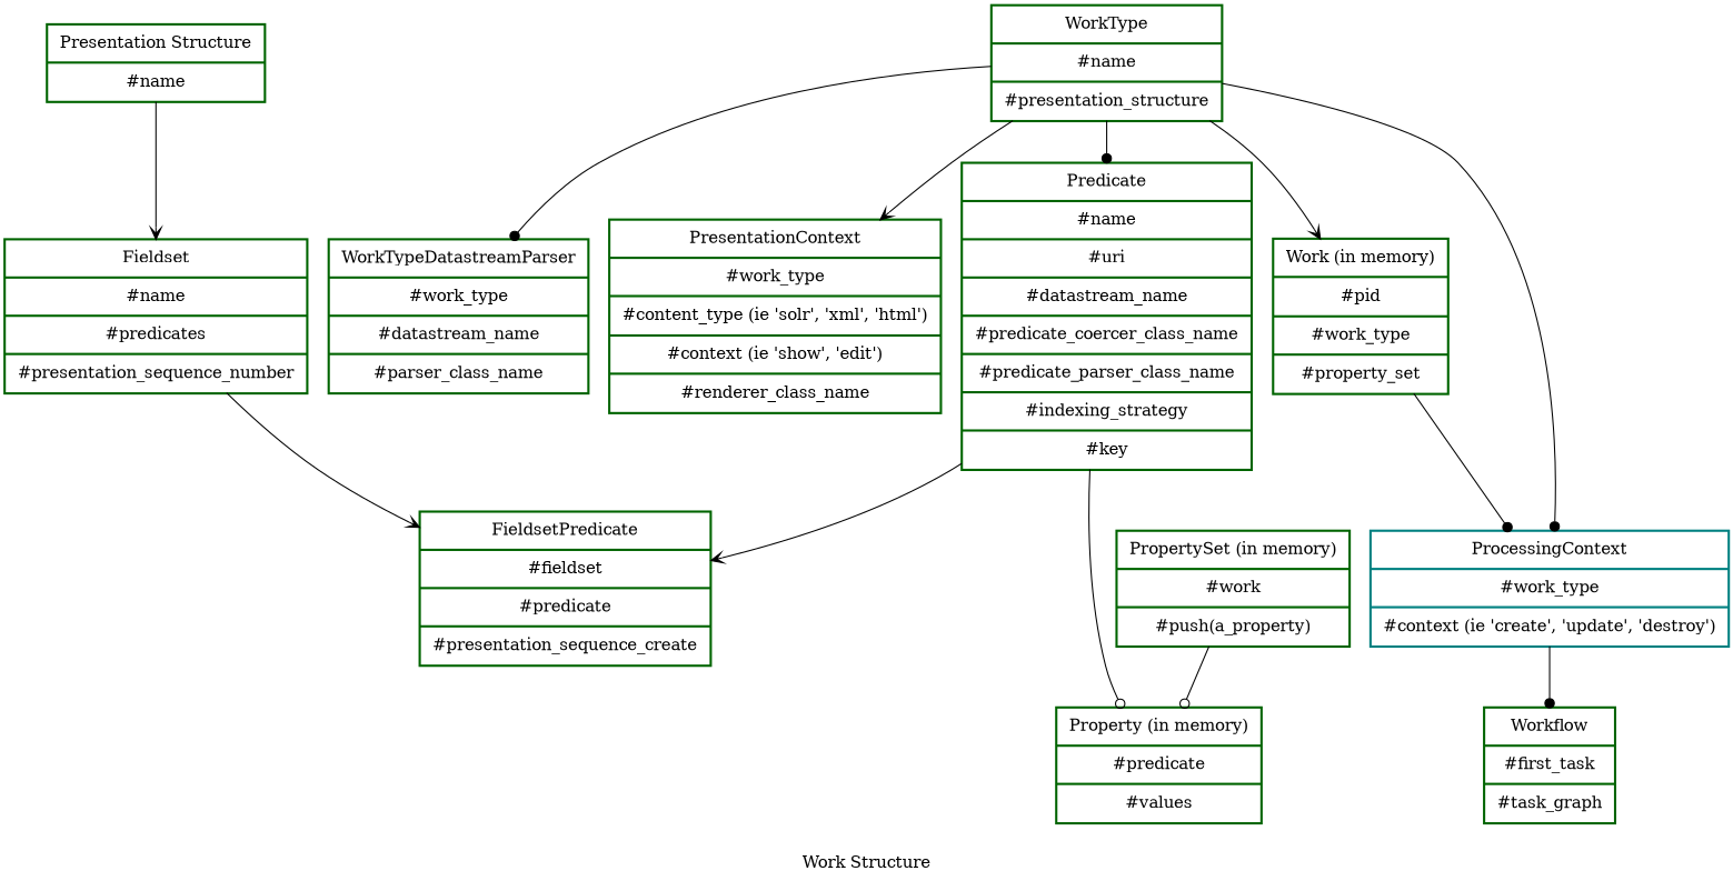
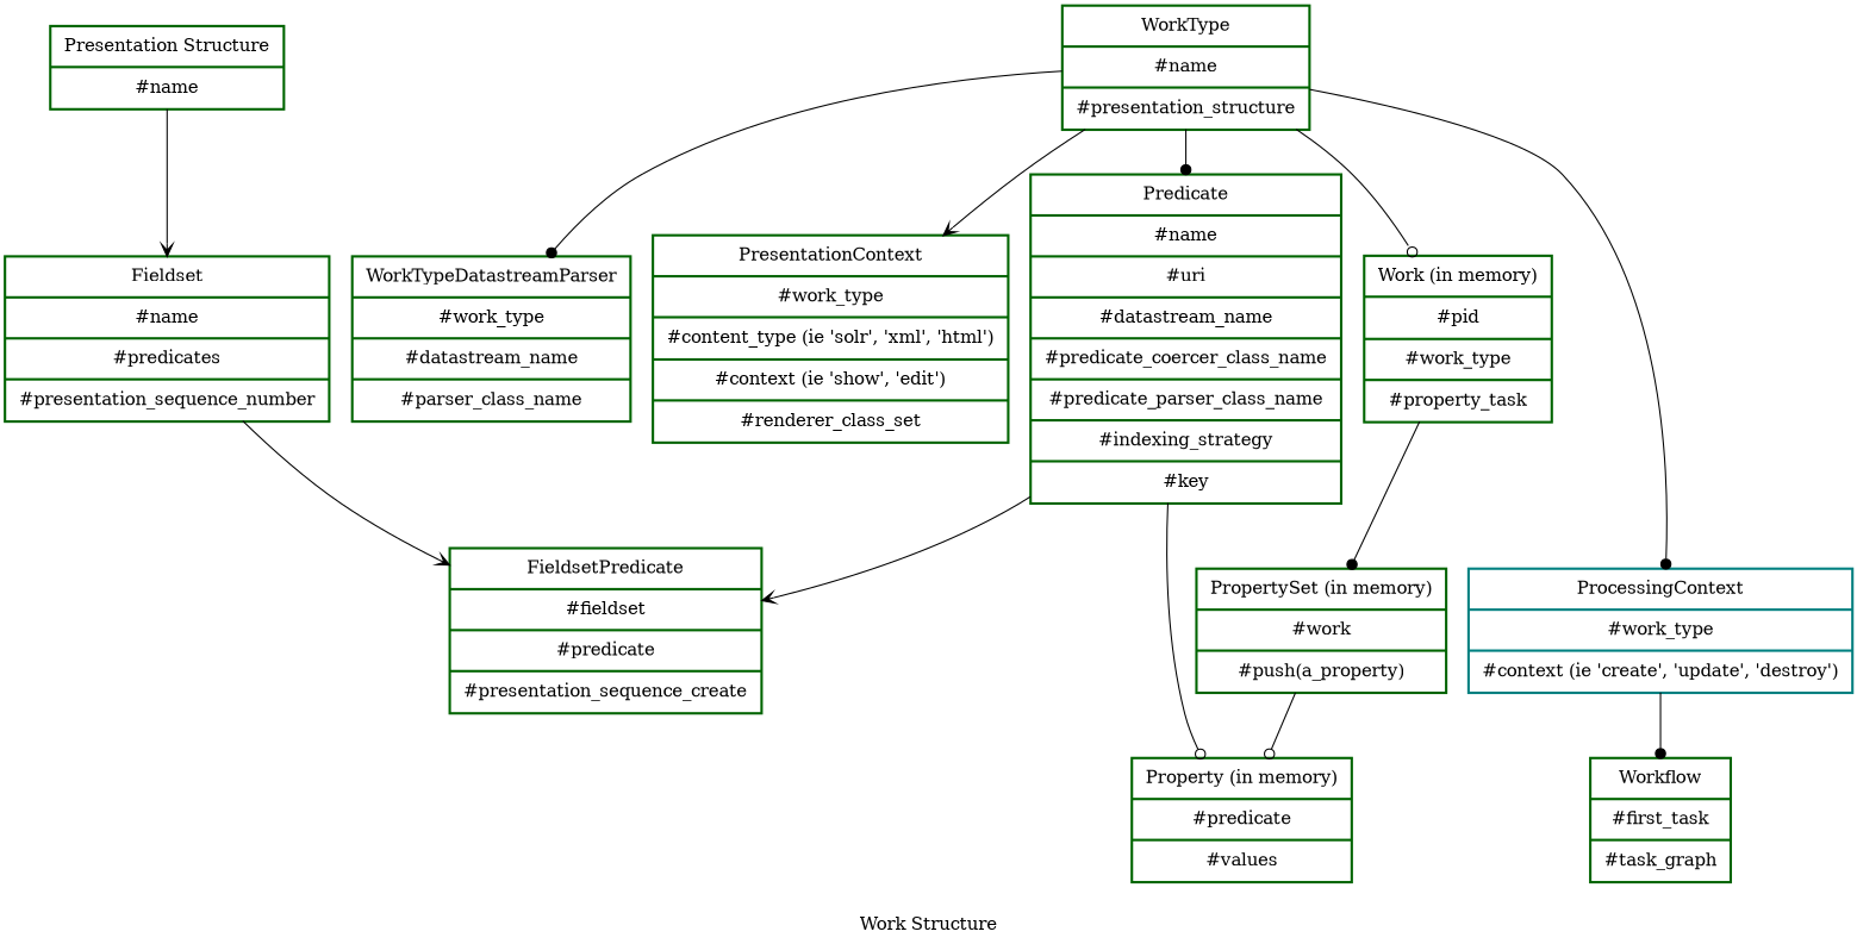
  digraph {
    compound=true
    label="Work Structure"
    node [color=darkgreen margin="0.15, 0.125" penwidth=2 shape=record]
    edge [arrowhead=dot]
-   n1 [label="{ <f0> Work (in memory) | <f1> #pid | <f2> #work_type | <f3> #property_set }"]
+   n1 [label="{ <f0> Work (in memory) | <f1> #pid | <f2> #work_type | <f3> #property_task }"]
    n2 [label="{ PropertySet (in memory) | #work | #push(a_property) }"]
    n3 [label="{ Property (in memory) | #predicate | #values }"]
    n4 [label="{ WorkType | #name | #presentation_structure }"]
    n5 [label="{ WorkTypeDatastreamParser | #work_type | #datastream_name | #parser_class_name }"]
-   n6 [label="{ PresentationContext | #work_type | #content_type (ie 'solr', 'xml', 'html') | #context (ie 'show', 'edit') | #renderer_class_name }"]
+   n6 [label="{ PresentationContext | #work_type | #content_type (ie 'solr', 'xml', 'html') | #context (ie 'show', 'edit') | #renderer_class_set }"]
    n7 [color=teal label="{ ProcessingContext | #work_type | #context (ie 'create', 'update', 'destroy') }"]
    n8 [label="{ <f0> Predicate | <f1> #name | <f2> #uri | <f3> #datastream_name | <f4> #predicate_coercer_class_name | <f5> #predicate_parser_class_name | <f6> #indexing_strategy | <f7> #key }"]
    n9 [label="{ Presentation Structure | #name }"]
    n10 [label="{ Fieldset | #name | #predicates | #presentation_sequence_number }"]
    n11 [label="{ Workflow | #first_task | #task_graph }"]
    n12 [label="{ FieldsetPredicate | #fieldset | #predicate | #presentation_sequence_create }"]
-   n1 -> n7
+   n1 -> n2
    n2 -> n3 [arrowhead=odot]
-   n4 -> n1 [arrowhead=vee]
+   n4 -> n1 [arrowhead=odot]
    n4 -> n5
    n4 -> n6 [arrowhead=vee]
    n4 -> n7
    n4 -> n8
    n7 -> n11
    n8 -> n3 [arrowhead=odot]
    n8 -> n12 [arrowhead=vee]
    n9 -> n10 [arrowhead=vee]
    n10 -> n12 [arrowhead=vee]
  }
